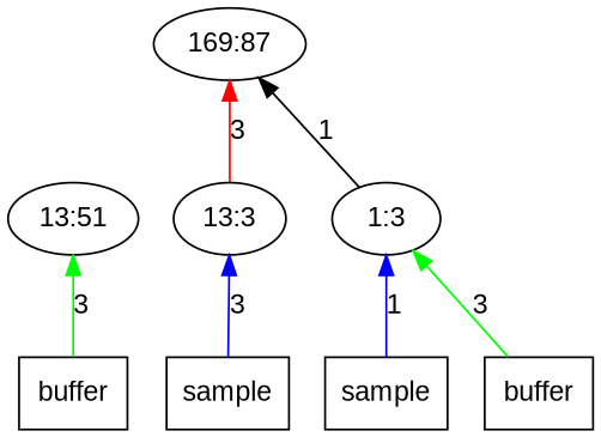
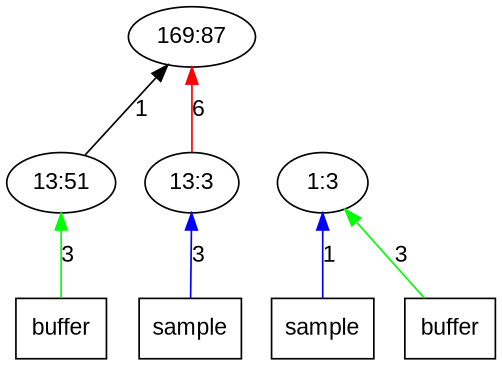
  digraph {
    fontname="Liberation Sans"
    rankdir=BT
    node [fontname="Liberation Sans"]
    edge [color=green fontname="Liberation Sans"]
    n1 [label="169:87"]
    n2 [label="13:51"]
    n3 [label=buffer shape=box]
    n4 [label="13:3"]
    n5 [label=sample shape=box]
    n6 [label="1:3"]
    n7 [label=sample shape=box]
    n8 [label=buffer shape=box]
-   n6 -> n1 [color=black label=1]
+   n2 -> n1 [color=black label=1]
    n3 -> n2 [label=3]
-   n4 -> n1 [color=red label=3]
+   n4 -> n1 [color=red label=6]
    n5 -> n4 [color=blue label=3]
    n7 -> n6 [color=blue label=1]
    n8 -> n6 [label=3]
  }
